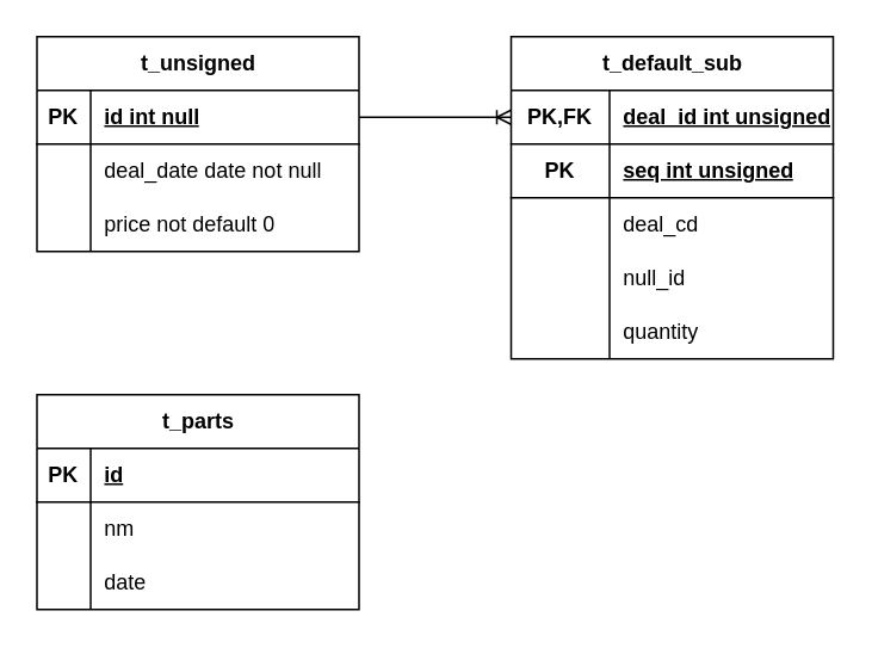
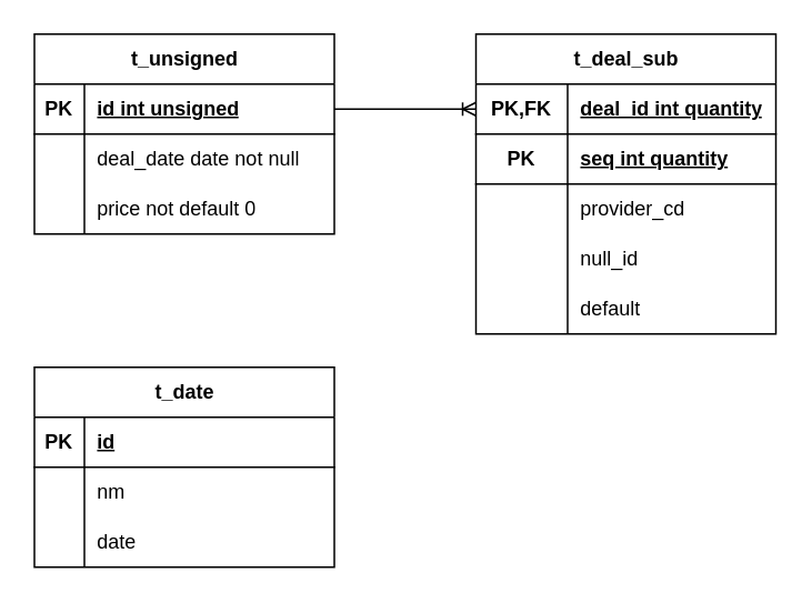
  <mxCell id="0" />
  <mxCell id="1" parent="0" />
  <mxCell id="2" value="t_unsigned" style="shape=table;startSize=30;container=1;collapsible=1;childLayout=tableLayout;fixedRows=1;rowLines=0;fontStyle=1;align=center;resizeLast=1;html=1;" vertex="1" parent="1"><mxGeometry x="20" y="20" width="180" height="120" as="geometry"><mxRectangle x="70" y="30" width="80" height="30" as="alternateBounds" /></mxGeometry></mxCell>
  <mxCell id="3" value="" style="shape=tableRow;horizontal=0;startSize=0;swimlaneHead=0;swimlaneBody=0;fillColor=none;collapsible=0;dropTarget=0;points=[[0,0.5],[1,0.5]];portConstraint=eastwest;top=0;left=0;right=0;bottom=1;" vertex="1" parent="2"><mxGeometry y="30" width="180" height="30" as="geometry" /></mxCell>
  <mxCell id="4" value="PK" style="shape=partialRectangle;connectable=0;fillColor=none;top=0;left=0;bottom=0;right=0;fontStyle=1;overflow=hidden;whiteSpace=wrap;html=1;" vertex="1" parent="3"><mxGeometry width="30" height="30" as="geometry"><mxRectangle width="30" height="30" as="alternateBounds" /></mxGeometry></mxCell>
- <mxCell id="5" value="id int null" style="shape=partialRectangle;connectable=0;fillColor=none;top=0;left=0;bottom=0;right=0;align=left;spacingLeft=6;fontStyle=5;overflow=hidden;whiteSpace=wrap;html=1;" vertex="1" parent="3"><mxGeometry x="30" width="150" height="30" as="geometry"><mxRectangle width="150" height="30" as="alternateBounds" /></mxGeometry></mxCell>
+ <mxCell id="5" value="id int unsigned" style="shape=partialRectangle;connectable=0;fillColor=none;top=0;left=0;bottom=0;right=0;align=left;spacingLeft=6;fontStyle=5;overflow=hidden;whiteSpace=wrap;html=1;" vertex="1" parent="3"><mxGeometry x="30" width="150" height="30" as="geometry"><mxRectangle width="150" height="30" as="alternateBounds" /></mxGeometry></mxCell>
  <mxCell id="6" value="" style="shape=tableRow;horizontal=0;startSize=0;swimlaneHead=0;swimlaneBody=0;fillColor=none;collapsible=0;dropTarget=0;points=[[0,0.5],[1,0.5]];portConstraint=eastwest;top=0;left=0;right=0;bottom=0;" vertex="1" parent="2"><mxGeometry y="60" width="180" height="30" as="geometry" /></mxCell>
  <mxCell id="7" value="" style="shape=partialRectangle;connectable=0;fillColor=none;top=0;left=0;bottom=0;right=0;editable=1;overflow=hidden;whiteSpace=wrap;html=1;" vertex="1" parent="6"><mxGeometry width="30" height="30" as="geometry"><mxRectangle width="30" height="30" as="alternateBounds" /></mxGeometry></mxCell>
  <mxCell id="8" value="deal_date date not null" style="shape=partialRectangle;connectable=0;fillColor=none;top=0;left=0;bottom=0;right=0;align=left;spacingLeft=6;overflow=hidden;whiteSpace=wrap;html=1;" vertex="1" parent="6"><mxGeometry x="30" width="150" height="30" as="geometry"><mxRectangle width="150" height="30" as="alternateBounds" /></mxGeometry></mxCell>
  <mxCell id="9" value="" style="shape=tableRow;horizontal=0;startSize=0;swimlaneHead=0;swimlaneBody=0;fillColor=none;collapsible=0;dropTarget=0;points=[[0,0.5],[1,0.5]];portConstraint=eastwest;top=0;left=0;right=0;bottom=0;" vertex="1" parent="2"><mxGeometry y="90" width="180" height="30" as="geometry" /></mxCell>
  <mxCell id="10" value="" style="shape=partialRectangle;connectable=0;fillColor=none;top=0;left=0;bottom=0;right=0;editable=1;overflow=hidden;whiteSpace=wrap;html=1;" vertex="1" parent="9"><mxGeometry width="30" height="30" as="geometry"><mxRectangle width="30" height="30" as="alternateBounds" /></mxGeometry></mxCell>
  <mxCell id="11" value="price not default 0" style="shape=partialRectangle;connectable=0;fillColor=none;top=0;left=0;bottom=0;right=0;align=left;spacingLeft=6;overflow=hidden;whiteSpace=wrap;html=1;" vertex="1" parent="9"><mxGeometry x="30" width="150" height="30" as="geometry"><mxRectangle width="150" height="30" as="alternateBounds" /></mxGeometry></mxCell>
- <mxCell id="12" value="t_default_sub" style="shape=table;startSize=30;container=1;collapsible=1;childLayout=tableLayout;fixedRows=1;rowLines=0;fontStyle=1;align=center;resizeLast=1;html=1;" vertex="1" parent="1"><mxGeometry x="285" y="20" width="180" height="180" as="geometry" /></mxCell>
+ <mxCell id="12" value="t_deal_sub" style="shape=table;startSize=30;container=1;collapsible=1;childLayout=tableLayout;fixedRows=1;rowLines=0;fontStyle=1;align=center;resizeLast=1;html=1;" vertex="1" parent="1"><mxGeometry x="285" y="20" width="180" height="180" as="geometry" /></mxCell>
  <mxCell id="13" value="" style="shape=tableRow;horizontal=0;startSize=0;swimlaneHead=0;swimlaneBody=0;fillColor=none;collapsible=0;dropTarget=0;points=[[0,0.5],[1,0.5]];portConstraint=eastwest;top=0;left=0;right=0;bottom=1;" vertex="1" parent="12"><mxGeometry y="30" width="180" height="30" as="geometry" /></mxCell>
  <mxCell id="14" value="PK,FK" style="shape=partialRectangle;connectable=0;fillColor=none;top=0;left=0;bottom=0;right=0;fontStyle=1;overflow=hidden;whiteSpace=wrap;html=1;" vertex="1" parent="13"><mxGeometry width="55.0" height="30" as="geometry"><mxRectangle width="55.0" height="30" as="alternateBounds" /></mxGeometry></mxCell>
- <mxCell id="15" value="deal_id int unsigned" style="shape=partialRectangle;connectable=0;fillColor=none;top=0;left=0;bottom=0;right=0;align=left;spacingLeft=6;fontStyle=5;overflow=hidden;whiteSpace=wrap;html=1;" vertex="1" parent="13"><mxGeometry x="55.0" width="125.0" height="30" as="geometry"><mxRectangle width="125.0" height="30" as="alternateBounds" /></mxGeometry></mxCell>
+ <mxCell id="15" value="deal_id int quantity" style="shape=partialRectangle;connectable=0;fillColor=none;top=0;left=0;bottom=0;right=0;align=left;spacingLeft=6;fontStyle=5;overflow=hidden;whiteSpace=wrap;html=1;" vertex="1" parent="13"><mxGeometry x="55.0" width="125.0" height="30" as="geometry"><mxRectangle width="125.0" height="30" as="alternateBounds" /></mxGeometry></mxCell>
  <mxCell id="16" value="" style="shape=tableRow;horizontal=0;startSize=0;swimlaneHead=0;swimlaneBody=0;fillColor=none;collapsible=0;dropTarget=0;points=[[0,0.5],[1,0.5]];portConstraint=eastwest;top=0;left=0;right=0;bottom=1;" vertex="1" parent="12"><mxGeometry y="60" width="180" height="30" as="geometry" /></mxCell>
  <mxCell id="17" value="PK" style="shape=partialRectangle;connectable=0;fillColor=none;top=0;left=0;bottom=0;right=0;fontStyle=1;overflow=hidden;whiteSpace=wrap;html=1;" vertex="1" parent="16"><mxGeometry width="55.0" height="30" as="geometry"><mxRectangle width="55.0" height="30" as="alternateBounds" /></mxGeometry></mxCell>
- <mxCell id="18" value="seq int unsigned" style="shape=partialRectangle;connectable=0;fillColor=none;top=0;left=0;bottom=0;right=0;align=left;spacingLeft=6;fontStyle=5;overflow=hidden;whiteSpace=wrap;html=1;" vertex="1" parent="16"><mxGeometry x="55.0" width="125.0" height="30" as="geometry"><mxRectangle width="125.0" height="30" as="alternateBounds" /></mxGeometry></mxCell>
+ <mxCell id="18" value="seq int quantity" style="shape=partialRectangle;connectable=0;fillColor=none;top=0;left=0;bottom=0;right=0;align=left;spacingLeft=6;fontStyle=5;overflow=hidden;whiteSpace=wrap;html=1;" vertex="1" parent="16"><mxGeometry x="55.0" width="125.0" height="30" as="geometry"><mxRectangle width="125.0" height="30" as="alternateBounds" /></mxGeometry></mxCell>
  <mxCell id="19" value="" style="shape=tableRow;horizontal=0;startSize=0;swimlaneHead=0;swimlaneBody=0;fillColor=none;collapsible=0;dropTarget=0;points=[[0,0.5],[1,0.5]];portConstraint=eastwest;top=0;left=0;right=0;bottom=0;" vertex="1" parent="12"><mxGeometry y="90" width="180" height="30" as="geometry" /></mxCell>
  <mxCell id="20" value="" style="shape=partialRectangle;connectable=0;fillColor=none;top=0;left=0;bottom=0;right=0;editable=1;overflow=hidden;whiteSpace=wrap;html=1;" vertex="1" parent="19"><mxGeometry width="55.0" height="30" as="geometry"><mxRectangle width="55.0" height="30" as="alternateBounds" /></mxGeometry></mxCell>
- <mxCell id="21" value="deal_cd" style="shape=partialRectangle;connectable=0;fillColor=none;top=0;left=0;bottom=0;right=0;align=left;spacingLeft=6;overflow=hidden;whiteSpace=wrap;html=1;" vertex="1" parent="19"><mxGeometry x="55.0" width="125.0" height="30" as="geometry"><mxRectangle width="125.0" height="30" as="alternateBounds" /></mxGeometry></mxCell>
+ <mxCell id="21" value="provider_cd" style="shape=partialRectangle;connectable=0;fillColor=none;top=0;left=0;bottom=0;right=0;align=left;spacingLeft=6;overflow=hidden;whiteSpace=wrap;html=1;" vertex="1" parent="19"><mxGeometry x="55.0" width="125.0" height="30" as="geometry"><mxRectangle width="125.0" height="30" as="alternateBounds" /></mxGeometry></mxCell>
  <mxCell id="22" value="" style="shape=tableRow;horizontal=0;startSize=0;swimlaneHead=0;swimlaneBody=0;fillColor=none;collapsible=0;dropTarget=0;points=[[0,0.5],[1,0.5]];portConstraint=eastwest;top=0;left=0;right=0;bottom=0;" vertex="1" parent="12"><mxGeometry y="120" width="180" height="30" as="geometry" /></mxCell>
  <mxCell id="23" value="" style="shape=partialRectangle;connectable=0;fillColor=none;top=0;left=0;bottom=0;right=0;editable=1;overflow=hidden;whiteSpace=wrap;html=1;" vertex="1" parent="22"><mxGeometry width="55.0" height="30" as="geometry"><mxRectangle width="55.0" height="30" as="alternateBounds" /></mxGeometry></mxCell>
  <mxCell id="24" value="null_id" style="shape=partialRectangle;connectable=0;fillColor=none;top=0;left=0;bottom=0;right=0;align=left;spacingLeft=6;overflow=hidden;whiteSpace=wrap;html=1;" vertex="1" parent="22"><mxGeometry x="55.0" width="125.0" height="30" as="geometry"><mxRectangle width="125.0" height="30" as="alternateBounds" /></mxGeometry></mxCell>
  <mxCell id="25" value="" style="shape=tableRow;horizontal=0;startSize=0;swimlaneHead=0;swimlaneBody=0;fillColor=none;collapsible=0;dropTarget=0;points=[[0,0.5],[1,0.5]];portConstraint=eastwest;top=0;left=0;right=0;bottom=0;" vertex="1" parent="12"><mxGeometry y="150" width="180" height="30" as="geometry" /></mxCell>
  <mxCell id="26" value="" style="shape=partialRectangle;connectable=0;fillColor=none;top=0;left=0;bottom=0;right=0;editable=1;overflow=hidden;whiteSpace=wrap;html=1;" vertex="1" parent="25"><mxGeometry width="55.0" height="30" as="geometry"><mxRectangle width="55.0" height="30" as="alternateBounds" /></mxGeometry></mxCell>
- <mxCell id="27" value="quantity" style="shape=partialRectangle;connectable=0;fillColor=none;top=0;left=0;bottom=0;right=0;align=left;spacingLeft=6;overflow=hidden;whiteSpace=wrap;html=1;" vertex="1" parent="25"><mxGeometry x="55.0" width="125.0" height="30" as="geometry"><mxRectangle width="125.0" height="30" as="alternateBounds" /></mxGeometry></mxCell>
- <mxCell id="28" value="t_parts" style="shape=table;startSize=30;container=1;collapsible=1;childLayout=tableLayout;fixedRows=1;rowLines=0;fontStyle=1;align=center;resizeLast=1;html=1;" vertex="1" parent="1"><mxGeometry x="20" y="220" width="180" height="120" as="geometry" /></mxCell>
+ <mxCell id="27" value="default" style="shape=partialRectangle;connectable=0;fillColor=none;top=0;left=0;bottom=0;right=0;align=left;spacingLeft=6;overflow=hidden;whiteSpace=wrap;html=1;" vertex="1" parent="25"><mxGeometry x="55.0" width="125.0" height="30" as="geometry"><mxRectangle width="125.0" height="30" as="alternateBounds" /></mxGeometry></mxCell>
+ <mxCell id="28" value="t_date" style="shape=table;startSize=30;container=1;collapsible=1;childLayout=tableLayout;fixedRows=1;rowLines=0;fontStyle=1;align=center;resizeLast=1;html=1;" vertex="1" parent="1"><mxGeometry x="20" y="220" width="180" height="120" as="geometry" /></mxCell>
  <mxCell id="29" value="" style="shape=tableRow;horizontal=0;startSize=0;swimlaneHead=0;swimlaneBody=0;fillColor=none;collapsible=0;dropTarget=0;points=[[0,0.5],[1,0.5]];portConstraint=eastwest;top=0;left=0;right=0;bottom=1;" vertex="1" parent="28"><mxGeometry y="30" width="180" height="30" as="geometry" /></mxCell>
  <mxCell id="30" value="PK" style="shape=partialRectangle;connectable=0;fillColor=none;top=0;left=0;bottom=0;right=0;fontStyle=1;overflow=hidden;whiteSpace=wrap;html=1;" vertex="1" parent="29"><mxGeometry width="30" height="30" as="geometry"><mxRectangle width="30" height="30" as="alternateBounds" /></mxGeometry></mxCell>
  <mxCell id="31" value="id" style="shape=partialRectangle;connectable=0;fillColor=none;top=0;left=0;bottom=0;right=0;align=left;spacingLeft=6;fontStyle=5;overflow=hidden;whiteSpace=wrap;html=1;" vertex="1" parent="29"><mxGeometry x="30" width="150" height="30" as="geometry"><mxRectangle width="150" height="30" as="alternateBounds" /></mxGeometry></mxCell>
  <mxCell id="32" value="" style="shape=tableRow;horizontal=0;startSize=0;swimlaneHead=0;swimlaneBody=0;fillColor=none;collapsible=0;dropTarget=0;points=[[0,0.5],[1,0.5]];portConstraint=eastwest;top=0;left=0;right=0;bottom=0;" vertex="1" parent="28"><mxGeometry y="60" width="180" height="30" as="geometry" /></mxCell>
  <mxCell id="33" value="" style="shape=partialRectangle;connectable=0;fillColor=none;top=0;left=0;bottom=0;right=0;editable=1;overflow=hidden;whiteSpace=wrap;html=1;" vertex="1" parent="32"><mxGeometry width="30" height="30" as="geometry"><mxRectangle width="30" height="30" as="alternateBounds" /></mxGeometry></mxCell>
  <mxCell id="34" value="nm" style="shape=partialRectangle;connectable=0;fillColor=none;top=0;left=0;bottom=0;right=0;align=left;spacingLeft=6;overflow=hidden;whiteSpace=wrap;html=1;" vertex="1" parent="32"><mxGeometry x="30" width="150" height="30" as="geometry"><mxRectangle width="150" height="30" as="alternateBounds" /></mxGeometry></mxCell>
  <mxCell id="35" value="" style="shape=tableRow;horizontal=0;startSize=0;swimlaneHead=0;swimlaneBody=0;fillColor=none;collapsible=0;dropTarget=0;points=[[0,0.5],[1,0.5]];portConstraint=eastwest;top=0;left=0;right=0;bottom=0;" vertex="1" parent="28"><mxGeometry y="90" width="180" height="30" as="geometry" /></mxCell>
  <mxCell id="36" value="" style="shape=partialRectangle;connectable=0;fillColor=none;top=0;left=0;bottom=0;right=0;editable=1;overflow=hidden;whiteSpace=wrap;html=1;" vertex="1" parent="35"><mxGeometry width="30" height="30" as="geometry"><mxRectangle width="30" height="30" as="alternateBounds" /></mxGeometry></mxCell>
  <mxCell id="37" value="date" style="shape=partialRectangle;connectable=0;fillColor=none;top=0;left=0;bottom=0;right=0;align=left;spacingLeft=6;overflow=hidden;whiteSpace=wrap;html=1;" vertex="1" parent="35"><mxGeometry x="30" width="150" height="30" as="geometry"><mxRectangle width="150" height="30" as="alternateBounds" /></mxGeometry></mxCell>
  <mxCell id="38" value="" style="edgeStyle=entityRelationEdgeStyle;fontSize=12;html=1;endArrow=ERoneToMany;rounded=0;entryX=0;entryY=0.5;entryDx=0;entryDy=0;exitX=1;exitY=0.5;exitDx=0;exitDy=0;" edge="1" parent="1" source="3" target="13"><mxGeometry width="100" height="100" relative="1" as="geometry"><mxPoint x="170" y="180" as="sourcePoint" /><mxPoint x="270" y="80" as="targetPoint" /></mxGeometry></mxCell>
